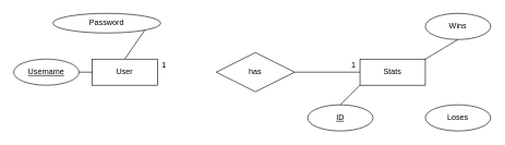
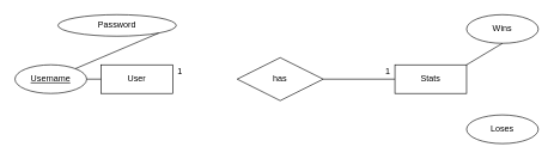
  <mxCell id="0" />
  <mxCell id="1" parent="0" />
  <mxCell id="2" value="User" style="whiteSpace=wrap;html=1;align=center;" parent="1" vertex="1"><mxGeometry x="140" y="90" width="100" height="40" as="geometry" /></mxCell>
  <mxCell id="3" value="Username" style="ellipse;whiteSpace=wrap;html=1;align=center;fontStyle=4;" parent="1" vertex="1"><mxGeometry x="20" y="90" width="100" height="40" as="geometry" /></mxCell>
  <mxCell id="4" value="" style="endArrow=none;html=1;rounded=0;exitX=1;exitY=0.5;exitDx=0;exitDy=0;entryX=0;entryY=0.5;entryDx=0;entryDy=0;" parent="1" source="3" target="2" edge="1"><mxGeometry relative="1" as="geometry"><mxPoint x="280" y="220" as="sourcePoint" /><mxPoint x="440" y="220" as="targetPoint" /></mxGeometry></mxCell>
  <mxCell id="5" value="Password" style="ellipse;whiteSpace=wrap;html=1;align=center;" parent="1" vertex="1"><mxGeometry x="80" y="20" width="165" height="30" as="geometry" /></mxCell>
- <mxCell id="6" value="" style="endArrow=none;html=1;rounded=0;exitX=1;exitY=1;exitDx=0;exitDy=0;entryX=0.5;entryY=0;entryDx=0;entryDy=0;" parent="1" source="5" target="2" edge="1"><mxGeometry relative="1" as="geometry"><mxPoint x="280" y="220" as="sourcePoint" /><mxPoint x="440" y="220" as="targetPoint" /></mxGeometry></mxCell>
+ <mxCell id="6" value="" style="endArrow=none;html=1;rounded=0;exitX=1;exitY=1;exitDx=0;exitDy=0;" parent="1" source="5" target="3" edge="1"><mxGeometry relative="1" as="geometry"><mxPoint x="280" y="220" as="sourcePoint" /><mxPoint x="440" y="220" as="targetPoint" /></mxGeometry></mxCell>
  <mxCell id="7" value="Stats" style="whiteSpace=wrap;html=1;align=center;" parent="1" vertex="1"><mxGeometry x="550" y="90" width="100" height="40" as="geometry" /></mxCell>
  <mxCell id="8" value="Wins&lt;span style=&quot;color: rgba(0 , 0 , 0 , 0) ; font-family: monospace ; font-size: 0px&quot;&gt;%3CmxGraphModel%3E%3Croot%3E%3CmxCell%20id%3D%220%22%2F%3E%3CmxCell%20id%3D%221%22%20parent%3D%220%22%2F%3E%3CmxCell%20id%3D%222%22%20value%3D%22Wins%22%20style%3D%22ellipse%3BwhiteSpace%3Dwrap%3Bhtml%3D1%3B%22%20vertex%3D%221%22%20parent%3D%221%22%3E%3CmxGeometry%20x%3D%22150%22%20y%3D%22235%22%20width%3D%2280%22%20height%3D%2250%22%20as%3D%22geometry%22%2F%3E%3C%2FmxCell%3E%3C%2Froot%3E%3C%2FmxGraphModel%3Ess&lt;/span&gt;" style="ellipse;whiteSpace=wrap;html=1;align=center;" parent="1" vertex="1"><mxGeometry x="650" y="20" width="100" height="40" as="geometry" /></mxCell>
  <mxCell id="9" value="Loses" style="ellipse;whiteSpace=wrap;html=1;align=center;" parent="1" vertex="1"><mxGeometry x="650" y="160" width="100" height="40" as="geometry" /></mxCell>
- <mxCell id="10" value="ID" style="ellipse;whiteSpace=wrap;html=1;align=center;fontStyle=4;" parent="1" vertex="1"><mxGeometry x="470" y="160" width="100" height="40" as="geometry" /></mxCell>
- <mxCell id="11" value="" style="endArrow=none;html=1;rounded=0;exitX=0.5;exitY=0;exitDx=0;exitDy=0;entryX=0;entryY=1;entryDx=0;entryDy=0;" parent="1" source="10" target="7" edge="1"><mxGeometry relative="1" as="geometry"><mxPoint x="370" y="220" as="sourcePoint" /><mxPoint x="530" y="220" as="targetPoint" /></mxGeometry></mxCell>
  <mxCell id="12" value="" style="endArrow=none;html=1;rounded=0;exitX=0.5;exitY=1;exitDx=0;exitDy=0;entryX=1;entryY=0;entryDx=0;entryDy=0;" parent="1" source="8" target="7" edge="1"><mxGeometry relative="1" as="geometry"><mxPoint x="530" y="70" as="sourcePoint" /><mxPoint x="560" y="100" as="targetPoint" /></mxGeometry></mxCell>
  <mxCell id="13" value="has" style="shape=rhombus;perimeter=rhombusPerimeter;whiteSpace=wrap;html=1;align=center;" parent="1" vertex="1"><mxGeometry x="330" y="80" width="120" height="60" as="geometry" /></mxCell>
  <mxCell id="14" value="" style="endArrow=none;html=1;rounded=0;exitX=1;exitY=0.5;exitDx=0;exitDy=0;entryX=0;entryY=0.5;entryDx=0;entryDy=0;" parent="1" source="13" target="7" edge="1"><mxGeometry relative="1" as="geometry"><mxPoint x="250" y="120" as="sourcePoint" /><mxPoint x="340" y="120" as="targetPoint" /><Array as="points" /></mxGeometry></mxCell>
  <mxCell id="15" value="1" style="text;html=1;align=center;verticalAlign=middle;resizable=0;points=[];autosize=1;strokeColor=none;" parent="1" vertex="1"><mxGeometry x="530" y="90" width="20" height="20" as="geometry" /></mxCell>
  <mxCell id="16" value="1" style="text;html=1;align=center;verticalAlign=middle;resizable=0;points=[];autosize=1;strokeColor=none;" parent="1" vertex="1"><mxGeometry x="240" y="90" width="20" height="20" as="geometry" /></mxCell>
